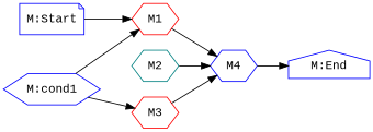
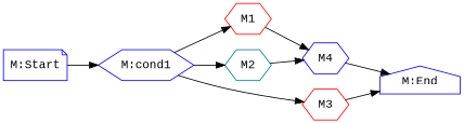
  strict digraph {
    fontname="Liberation Mono"
    rankdir=LR
    node [color=blue fontname="Liberation Mono" shape=hexagon type=FunctionCall]
    edge [fontname="Liberation Mono" type=control]
    n1 [label="M:Start" shape=note type=EntryPoint]
    n2 [label="M:cond1" type=Condition]
    n3 [color=red label=M1]
    n4 [color=teal label=M2]
    n5 [color=red label=M3]
    n6 [label="M:End" shape=house type=ExitPoint]
    n7 [label=M4]
-   n1 -> n3
+   n1 -> n2
    n2 -> n3
+   n2 -> n4
    n2 -> n5
    n3 -> n7
    n4 -> n7
-   n5 -> n7
+   n5 -> n6
    n7 -> n6
  }
